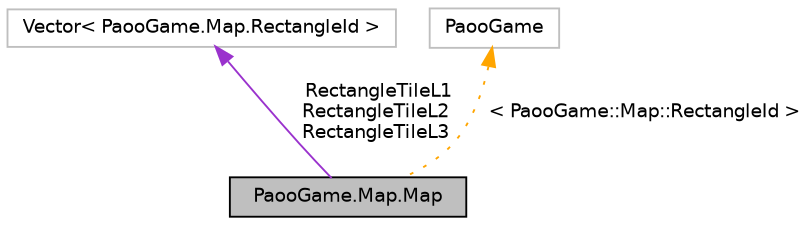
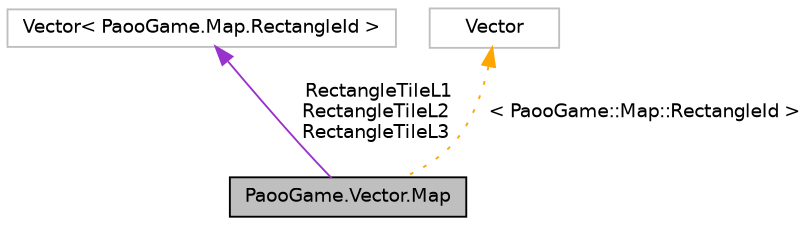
  digraph {
    node [color=grey75 fillcolor=white fontname=Helvetica fontsize=10 shape=record style=filled]
    edge [dir=back fontname=Helvetica fontsize=10 labelfontname=Helvetica labelfontsize=10]
-   n1 [color=black fillcolor=grey75 fontcolor=black height=0.2 label="PaooGame.Map.Map" width=0.4]
+   n1 [color=black fillcolor=grey75 fontcolor=black height=0.2 label="PaooGame.Vector.Map" width=0.4]
    n2 [height=0.2 label="Vector\< PaooGame.Map.RectangleId \>" width=0.4]
-   n3 [height=0.2 label=PaooGame width=0.4]
+   n3 [height=0.2 label=Vector width=0.4]
    n2 -> n1 [color=darkorchid3 label=" RectangleTileL1\nRectangleTileL2\nRectangleTileL3" style=solid]
    n3 -> n1 [color=orange label=" \< PaooGame::Map::RectangleId \>" style=dotted]
  }
